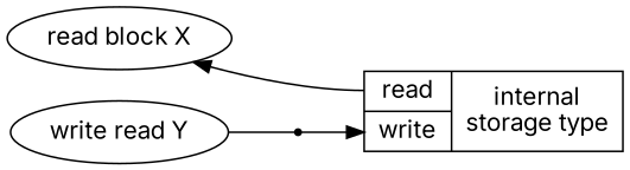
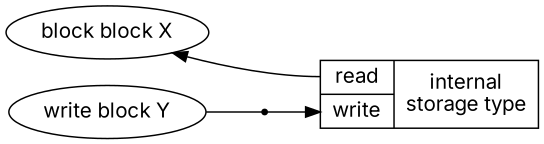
  digraph {
    fontname=Inter
    rankdir=LR
    node [fontname=Inter shape=oval]
    edge [fontname=Inter]
-   n1 [label="read block X"]
-   n2 [label="write read Y"]
+   n1 [label="block block X"]
+   n2 [label="write block Y"]
    writeAction [shape=point]
    n4 [label="{ { <r> read | <w> write } | internal\nstorage type }" shape=record]
    n2 -> writeAction [dir=none]
    writeAction -> n4 [headport=w]
    n4 -> n1 [constraint=false tailport=r]
  }
